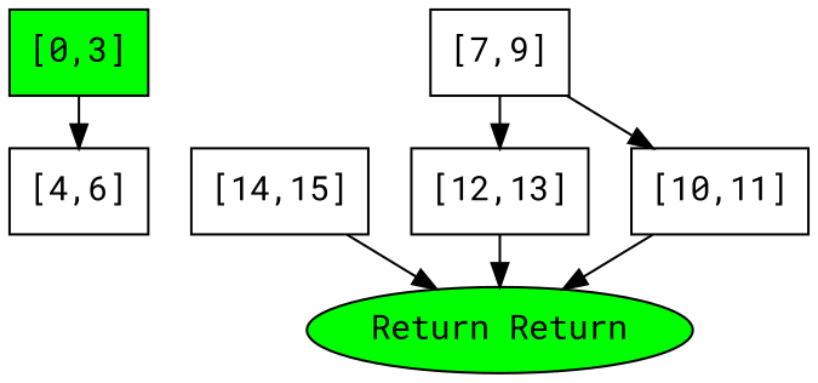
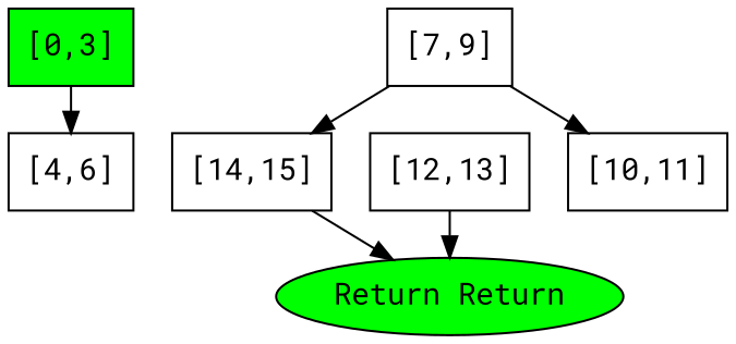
  digraph {
    dir=forward
    fontname="Roboto Mono"
    ranksep=0.3
    node [fontname="Roboto Mono" labelloc=l shape=box]
    edge [dir=forward fontname="Roboto Mono"]
    n1 [fillcolor=green label="[0,3]" style=filled]
    n2 [label="[4,6]"]
    n3 [label="[14,15]"]
    n4 [fillcolor=green label="Return Return" style=filled shape=""]
    n5 [label="[7,9]"]
    n6 [label="[12,13]"]
    n7 [label="[10,11]"]
    n1 -> n2
    n3 -> n4
-   n5 -> n6
+   n5 -> n3
    n5 -> n7
    n6 -> n4
-   n7 -> n4
  }
